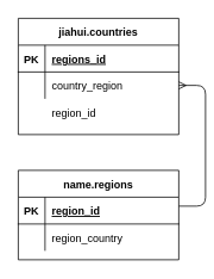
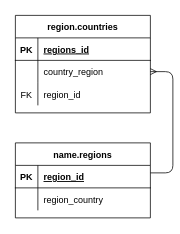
  <mxCell id="0" />
  <mxCell id="1" parent="0" />
  <mxCell id="2" value="name.regions" style="shape=table;startSize=30;container=1;collapsible=1;childLayout=tableLayout;fixedRows=1;rowLines=0;fontStyle=1;align=center;resizeLast=1;" parent="1" vertex="1"><mxGeometry x="20" y="190" width="180" height="100" as="geometry" /></mxCell>
  <mxCell id="3" value="" style="shape=partialRectangle;collapsible=0;dropTarget=0;pointerEvents=0;fillColor=none;top=0;left=0;bottom=1;right=0;points=[[0,0.5],[1,0.5]];portConstraint=eastwest;" parent="2" vertex="1"><mxGeometry y="30" width="180" height="30" as="geometry" /></mxCell>
  <mxCell id="4" value="PK" style="shape=partialRectangle;connectable=0;fillColor=none;top=0;left=0;bottom=0;right=0;fontStyle=1;overflow=hidden;" parent="3" vertex="1"><mxGeometry width="30" height="30" as="geometry" /></mxCell>
  <mxCell id="5" value="region_id" style="shape=partialRectangle;connectable=0;fillColor=none;top=0;left=0;bottom=0;right=0;align=left;spacingLeft=6;fontStyle=5;overflow=hidden;" parent="3" vertex="1"><mxGeometry x="30" width="150" height="30" as="geometry" /></mxCell>
  <mxCell id="6" value="" style="shape=partialRectangle;collapsible=0;dropTarget=0;pointerEvents=0;fillColor=none;top=0;left=0;bottom=0;right=0;points=[[0,0.5],[1,0.5]];portConstraint=eastwest;" parent="2" vertex="1"><mxGeometry y="60" width="180" height="30" as="geometry" /></mxCell>
  <mxCell id="7" value="" style="shape=partialRectangle;connectable=0;fillColor=none;top=0;left=0;bottom=0;right=0;editable=1;overflow=hidden;" parent="6" vertex="1"><mxGeometry width="30" height="30" as="geometry" /></mxCell>
  <mxCell id="8" value="region_country" style="shape=partialRectangle;connectable=0;fillColor=none;top=0;left=0;bottom=0;right=0;align=left;spacingLeft=6;overflow=hidden;" parent="6" vertex="1"><mxGeometry x="30" width="150" height="30" as="geometry" /></mxCell>
- <mxCell id="9" value="jiahui.countries" style="shape=table;startSize=30;container=1;collapsible=1;childLayout=tableLayout;fixedRows=1;rowLines=0;fontStyle=1;align=center;resizeLast=1;strokeColor=#000000;" vertex="1" parent="1"><mxGeometry x="20" y="20" width="180" height="130" as="geometry" /></mxCell>
+ <mxCell id="9" value="region.countries" style="shape=table;startSize=30;container=1;collapsible=1;childLayout=tableLayout;fixedRows=1;rowLines=0;fontStyle=1;align=center;resizeLast=1;strokeColor=#000000;" vertex="1" parent="1"><mxGeometry x="20" y="20" width="180" height="130" as="geometry" /></mxCell>
  <mxCell id="10" value="" style="shape=partialRectangle;collapsible=0;dropTarget=0;pointerEvents=0;fillColor=none;top=0;left=0;bottom=1;right=0;points=[[0,0.5],[1,0.5]];portConstraint=eastwest;" vertex="1" parent="9"><mxGeometry y="30" width="180" height="30" as="geometry" /></mxCell>
  <mxCell id="11" value="PK" style="shape=partialRectangle;connectable=0;fillColor=none;top=0;left=0;bottom=0;right=0;fontStyle=1;overflow=hidden;" vertex="1" parent="10"><mxGeometry width="30" height="30" as="geometry" /></mxCell>
  <mxCell id="12" value="regions_id" style="shape=partialRectangle;connectable=0;fillColor=none;top=0;left=0;bottom=0;right=0;align=left;spacingLeft=6;fontStyle=5;overflow=hidden;" vertex="1" parent="10"><mxGeometry x="30" width="150" height="30" as="geometry" /></mxCell>
  <mxCell id="13" value="" style="shape=partialRectangle;collapsible=0;dropTarget=0;pointerEvents=0;fillColor=none;top=0;left=0;bottom=0;right=0;points=[[0,0.5],[1,0.5]];portConstraint=eastwest;" vertex="1" parent="9"><mxGeometry y="60" width="180" height="30" as="geometry" /></mxCell>
  <mxCell id="14" value="" style="shape=partialRectangle;connectable=0;fillColor=none;top=0;left=0;bottom=0;right=0;editable=1;overflow=hidden;" vertex="1" parent="13"><mxGeometry width="30" height="30" as="geometry" /></mxCell>
  <mxCell id="15" value="country_region" style="shape=partialRectangle;connectable=0;fillColor=none;top=0;left=0;bottom=0;right=0;align=left;spacingLeft=6;overflow=hidden;" vertex="1" parent="13"><mxGeometry x="30" width="150" height="30" as="geometry" /></mxCell>
  <mxCell id="16" value="" style="shape=partialRectangle;collapsible=0;dropTarget=0;pointerEvents=0;fillColor=none;top=0;left=0;bottom=0;right=0;points=[[0,0.5],[1,0.5]];portConstraint=eastwest;" vertex="1" parent="9"><mxGeometry y="90" width="180" height="30" as="geometry" /></mxCell>
+ <mxCell id="17" value="FK" style="shape=partialRectangle;connectable=0;fillColor=none;top=0;left=0;bottom=0;right=0;editable=1;overflow=hidden;" vertex="1" parent="16"><mxGeometry width="30" height="30" as="geometry" /></mxCell>
  <mxCell id="18" value="region_id" style="shape=partialRectangle;connectable=0;fillColor=none;top=0;left=0;bottom=0;right=0;align=left;spacingLeft=6;overflow=hidden;" vertex="1" parent="16"><mxGeometry x="30" width="150" height="30" as="geometry" /></mxCell>
  <mxCell id="19" value="" style="edgeStyle=entityRelationEdgeStyle;fontSize=12;html=1;endArrow=ERmany;" edge="1" parent="1" target="13"><mxGeometry width="100" height="100" relative="1" as="geometry"><mxPoint x="200" y="230" as="sourcePoint" /><mxPoint x="300" y="130" as="targetPoint" /></mxGeometry></mxCell>
